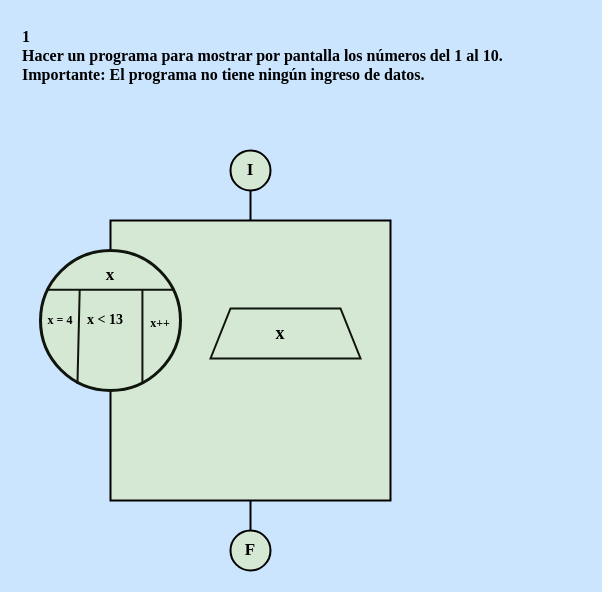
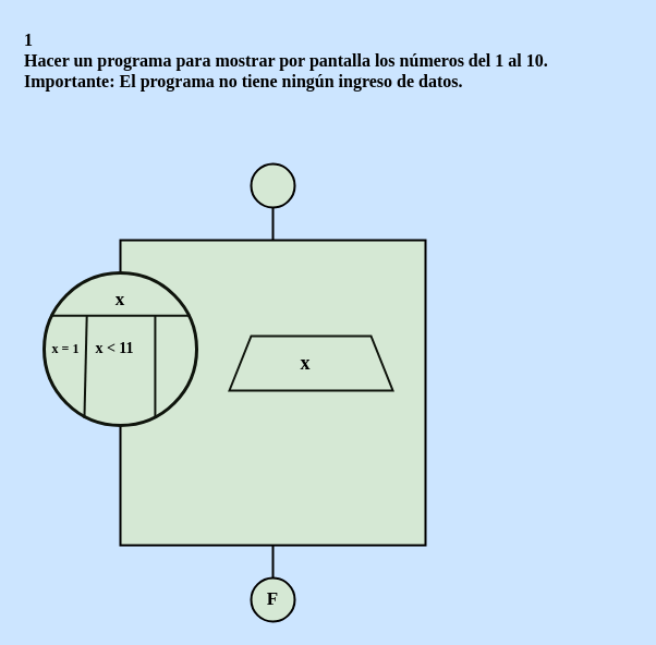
  <mxCell id="0" />
  <mxCell id="1" parent="0" />
  <mxCell id="2" value="&lt;b style=&quot;font-size: 16px;&quot;&gt;&lt;font style=&quot;font-size: 16px;&quot; color=&quot;#000000&quot; face=&quot;Comic Sans MS&quot;&gt;1&lt;br&gt;Hacer un programa para mostrar por pantalla los números del 1 al 10.&lt;br&gt;Importante: El programa no tiene ningún ingreso de datos.&lt;/font&gt;&lt;/b&gt;" style="text;whiteSpace=wrap;html=1;fontFamily=Architects Daughter;fontSource=https%3A%2F%2Ffonts.googleapis.com%2Fcss%3Ffamily%3DArchitects%2BDaughter;" vertex="1" parent="1"><mxGeometry x="20" y="20" width="560" height="90" as="geometry" /></mxCell>
  <mxCell id="3" value="" style="group;aspect=fixed;" vertex="1" connectable="0" parent="1"><mxGeometry x="40" y="150" width="350" height="420" as="geometry" /></mxCell>
  <mxCell id="4" value="" style="whiteSpace=wrap;html=1;aspect=fixed;rounded=0;labelBackgroundColor=none;strokeColor=#000000;strokeWidth=2;align=center;verticalAlign=middle;fontFamily=Helvetica;fontSize=12;fontColor=default;fillColor=#d5e8d4;container=0;" vertex="1" parent="3"><mxGeometry x="70" y="70" width="280" height="280" as="geometry" /></mxCell>
  <mxCell id="5" value="" style="ellipse;whiteSpace=wrap;html=1;rounded=0;labelBackgroundColor=none;strokeColor=#0F140C;strokeWidth=3;align=center;verticalAlign=middle;fontFamily=Helvetica;fontSize=12;fontColor=default;fillColor=#d5e8d4;container=0;" vertex="1" parent="3"><mxGeometry y="100" width="140.0" height="140.0" as="geometry" /></mxCell>
  <mxCell id="6" value="" style="endArrow=none;html=1;rounded=0;strokeColor=#0F140C;fontFamily=Helvetica;fontSize=12;fontColor=default;fillColor=#B2C9AB;strokeWidth=2;" edge="1" parent="3"><mxGeometry width="50" height="50" relative="1" as="geometry"><mxPoint x="134.4" y="139.2" as="sourcePoint" /><mxPoint x="5.6" y="139.2" as="targetPoint" /></mxGeometry></mxCell>
  <mxCell id="7" value="" style="endArrow=none;html=1;rounded=0;strokeColor=#0F140C;fontFamily=Helvetica;fontSize=12;fontColor=default;fillColor=#B2C9AB;exitX=0.264;exitY=0.952;exitDx=0;exitDy=0;exitPerimeter=0;strokeWidth=2;" edge="1" parent="3" source="5"><mxGeometry width="50" height="50" relative="1" as="geometry"><mxPoint x="33.6" y="184" as="sourcePoint" /><mxPoint x="39.2" y="139.2" as="targetPoint" /></mxGeometry></mxCell>
  <mxCell id="8" value="" style="endArrow=none;html=1;rounded=0;strokeColor=#0F140C;fontFamily=Helvetica;fontSize=12;fontColor=default;fillColor=#B2C9AB;exitX=0.728;exitY=0.948;exitDx=0;exitDy=0;exitPerimeter=0;strokeWidth=2;" edge="1" parent="3" source="5"><mxGeometry width="50" height="50" relative="1" as="geometry"><mxPoint x="84" y="195.2" as="sourcePoint" /><mxPoint x="101.92" y="139.2" as="targetPoint" /></mxGeometry></mxCell>
  <mxCell id="9" value="&lt;font face=&quot;Comic Sans MS&quot; color=&quot;#000000&quot;&gt;&lt;span style=&quot;font-size: 17px;&quot;&gt;&lt;b&gt;x&lt;/b&gt;&lt;/span&gt;&lt;/font&gt;" style="text;strokeColor=none;align=center;fillColor=none;html=1;verticalAlign=middle;whiteSpace=wrap;rounded=0;fontFamily=Architects Daughter;fontSource=https://fonts.googleapis.com/css?family=Architects+Daughter;container=0;" vertex="1" parent="3"><mxGeometry x="55" y="110" width="30" height="30" as="geometry" /></mxCell>
- <mxCell id="10" value="&lt;font size=&quot;1&quot; style=&quot;&quot; face=&quot;Comic Sans MS&quot; color=&quot;#000000&quot;&gt;&lt;b style=&quot;font-size: 12px;&quot;&gt;x = 4&lt;/b&gt;&lt;/font&gt;" style="text;strokeColor=none;align=center;fillColor=none;html=1;verticalAlign=middle;whiteSpace=wrap;rounded=0;fontFamily=Architects Daughter;fontSource=https://fonts.googleapis.com/css?family=Architects+Daughter;fontSize=14;container=0;" vertex="1" parent="3"><mxGeometry y="155" width="40" height="30" as="geometry" /></mxCell>
- <mxCell id="11" value="&lt;font size=&quot;1&quot; style=&quot;&quot; face=&quot;Comic Sans MS&quot; color=&quot;#000000&quot;&gt;&lt;b style=&quot;font-size: 12px;&quot;&gt;x++&lt;/b&gt;&lt;/font&gt;" style="text;strokeColor=none;align=center;fillColor=none;html=1;verticalAlign=middle;whiteSpace=wrap;rounded=0;fontFamily=Architects Daughter;fontSource=https://fonts.googleapis.com/css?family=Architects+Daughter;fontSize=14;container=0;" vertex="1" parent="3"><mxGeometry x="100" y="158" width="40" height="30" as="geometry" /></mxCell>
- <mxCell id="12" value="&lt;font size=&quot;1&quot; style=&quot;&quot; face=&quot;Comic Sans MS&quot; color=&quot;#000000&quot;&gt;&lt;b style=&quot;font-size: 14px;&quot;&gt;x &amp;lt; 13&lt;/b&gt;&lt;/font&gt;" style="text;strokeColor=none;align=center;fillColor=none;html=1;verticalAlign=middle;whiteSpace=wrap;rounded=0;fontFamily=Architects Daughter;fontSource=https://fonts.googleapis.com/css?family=Architects+Daughter;fontSize=14;container=0;" vertex="1" parent="3"><mxGeometry x="40" y="155" width="50" height="30" as="geometry" /></mxCell>
+ <mxCell id="10" value="&lt;font size=&quot;1&quot; style=&quot;&quot; face=&quot;Comic Sans MS&quot; color=&quot;#000000&quot;&gt;&lt;b style=&quot;font-size: 12px;&quot;&gt;x = 1&lt;/b&gt;&lt;/font&gt;" style="text;strokeColor=none;align=center;fillColor=none;html=1;verticalAlign=middle;whiteSpace=wrap;rounded=0;fontFamily=Architects Daughter;fontSource=https://fonts.googleapis.com/css?family=Architects+Daughter;fontSize=14;container=0;" vertex="1" parent="3"><mxGeometry y="155" width="40" height="30" as="geometry" /></mxCell>
+ <mxCell id="12" value="&lt;font size=&quot;1&quot; style=&quot;&quot; face=&quot;Comic Sans MS&quot; color=&quot;#000000&quot;&gt;&lt;b style=&quot;font-size: 14px;&quot;&gt;x &amp;lt; 11&lt;/b&gt;&lt;/font&gt;" style="text;strokeColor=none;align=center;fillColor=none;html=1;verticalAlign=middle;whiteSpace=wrap;rounded=0;fontFamily=Architects Daughter;fontSource=https://fonts.googleapis.com/css?family=Architects+Daughter;fontSize=14;container=0;" vertex="1" parent="3"><mxGeometry x="40" y="155" width="50" height="30" as="geometry" /></mxCell>
  <mxCell id="13" value="" style="strokeWidth=2;html=1;shape=mxgraph.flowchart.start_2;whiteSpace=wrap;rounded=0;labelBackgroundColor=none;strokeColor=#000000;align=center;verticalAlign=middle;fontFamily=Helvetica;fontSize=12;fontColor=default;fillColor=#d5e8d4;container=0;" vertex="1" parent="3"><mxGeometry x="190" width="40" height="40" as="geometry" /></mxCell>
- <mxCell id="14" value="&lt;font color=&quot;#000000&quot; size=&quot;1&quot; face=&quot;Comic Sans MS&quot;&gt;&lt;b style=&quot;font-size: 17px;&quot;&gt;I&lt;/b&gt;&lt;/font&gt;" style="text;strokeColor=none;align=center;fillColor=none;html=1;verticalAlign=middle;whiteSpace=wrap;rounded=0;fontFamily=Architects Daughter;fontSource=https%3A%2F%2Ffonts.googleapis.com%2Fcss%3Ffamily%3DArchitects%2BDaughter;container=0;" vertex="1" parent="3"><mxGeometry x="195" y="5" width="30" height="30" as="geometry" /></mxCell>
  <mxCell id="15" value="" style="strokeWidth=2;html=1;shape=mxgraph.flowchart.start_2;whiteSpace=wrap;rounded=0;labelBackgroundColor=none;strokeColor=#000000;align=center;verticalAlign=middle;fontFamily=Helvetica;fontSize=12;fontColor=default;fillColor=#d5e8d4;container=0;" vertex="1" parent="3"><mxGeometry x="190" y="380" width="40" height="40" as="geometry" /></mxCell>
  <mxCell id="16" value="&lt;font color=&quot;#000000&quot; size=&quot;1&quot; face=&quot;Comic Sans MS&quot;&gt;&lt;b style=&quot;font-size: 17px;&quot;&gt;F&lt;/b&gt;&lt;/font&gt;" style="text;strokeColor=none;align=center;fillColor=none;html=1;verticalAlign=middle;whiteSpace=wrap;rounded=0;fontFamily=Architects Daughter;fontSource=https://fonts.googleapis.com/css?family=Architects+Daughter;container=0;" vertex="1" parent="3"><mxGeometry x="195" y="385" width="30" height="30" as="geometry" /></mxCell>
  <mxCell id="17" value="" style="group;aspect=fixed;" vertex="1" connectable="0" parent="3"><mxGeometry x="170" y="158" width="150" height="50" as="geometry" /></mxCell>
  <mxCell id="18" value="" style="shape=trapezoid;perimeter=trapezoidPerimeter;whiteSpace=wrap;html=1;fixedSize=1;rounded=0;labelBackgroundColor=none;strokeColor=#0F140C;strokeWidth=2;align=center;verticalAlign=middle;fontFamily=Helvetica;fontSize=12;fontColor=default;fillColor=#d5e8d4;" vertex="1" parent="17"><mxGeometry width="150" height="50" as="geometry" /></mxCell>
  <mxCell id="19" value="&lt;font size=&quot;1&quot; face=&quot;Comic Sans MS&quot; color=&quot;#000000&quot; style=&quot;&quot;&gt;&lt;b style=&quot;font-size: 18px;&quot;&gt;x&lt;/b&gt;&lt;/font&gt;" style="text;strokeColor=none;align=center;fillColor=none;html=1;verticalAlign=middle;whiteSpace=wrap;rounded=0;fontFamily=Architects Daughter;fontSource=https%3A%2F%2Ffonts.googleapis.com%2Fcss%3Ffamily%3DArchitects%2BDaughter;" vertex="1" parent="17"><mxGeometry x="40" y="10" width="60" height="30" as="geometry" /></mxCell>
  <mxCell id="20" value="" style="line;strokeWidth=2;direction=south;html=1;hachureGap=4;fontFamily=Architects Daughter;fontSource=https://fonts.googleapis.com/css?family=Architects+Daughter;strokeColor=#000000;" vertex="1" parent="3"><mxGeometry x="205" y="40" width="10" height="30" as="geometry" /></mxCell>
  <mxCell id="21" value="" style="line;strokeWidth=2;direction=south;html=1;hachureGap=4;fontFamily=Architects Daughter;fontSource=https://fonts.googleapis.com/css?family=Architects+Daughter;strokeColor=#000000;" vertex="1" parent="3"><mxGeometry x="205" y="350" width="10" height="30" as="geometry" /></mxCell>
